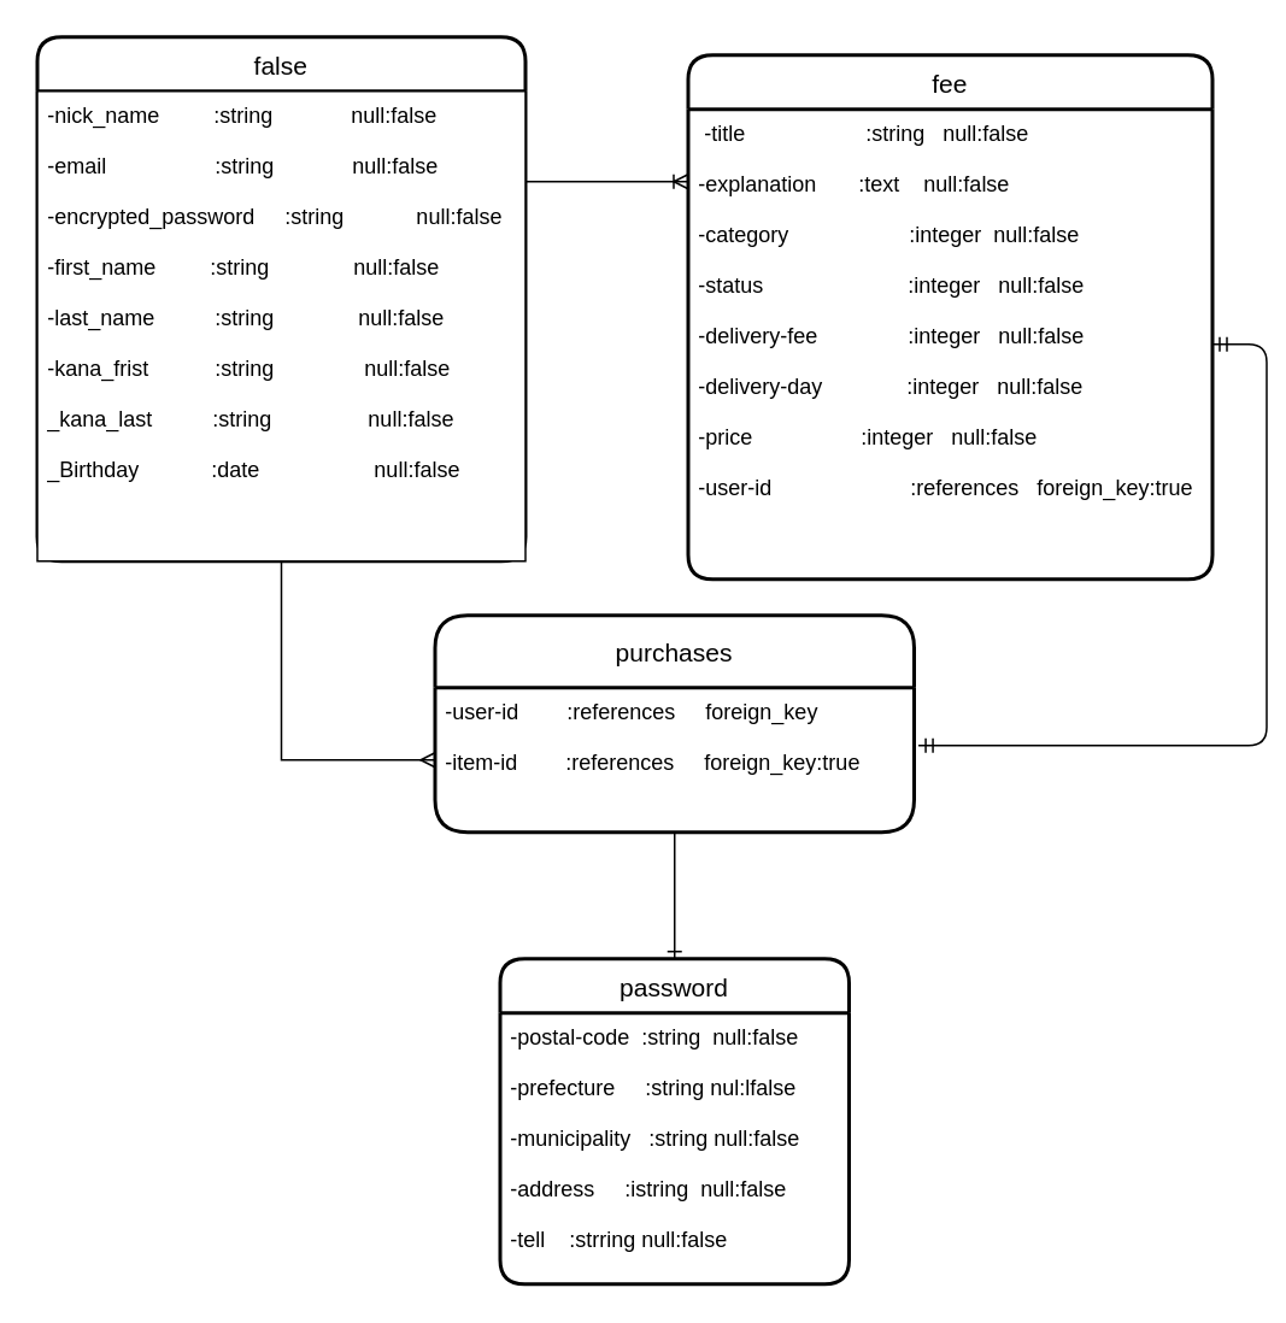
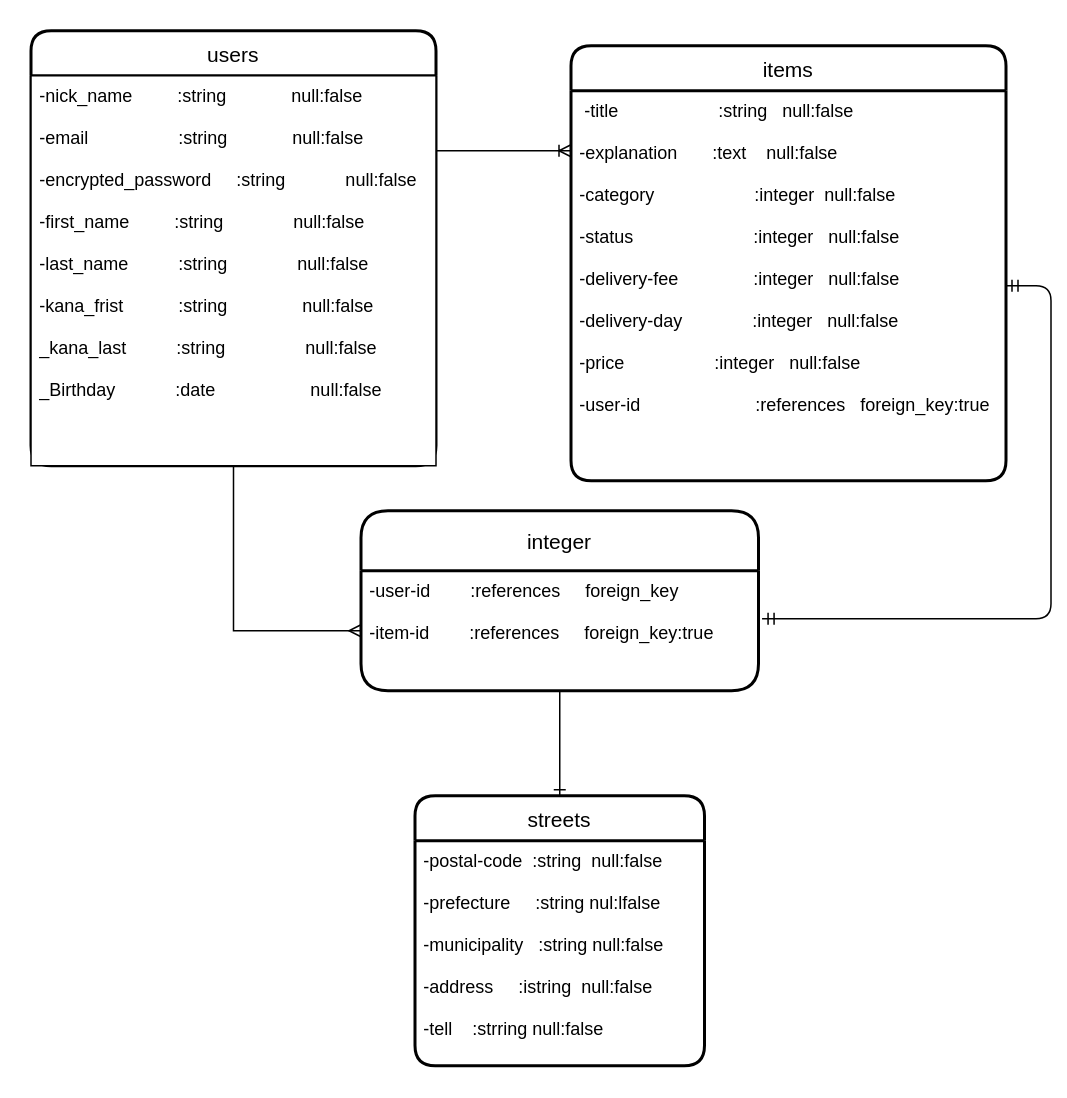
  <mxCell id="0" />
  <mxCell id="1" parent="0" />
  <mxCell id="2" style="edgeStyle=orthogonalEdgeStyle;rounded=0;orthogonalLoop=1;jettySize=auto;html=1;exitX=0.5;exitY=1;exitDx=0;exitDy=0;entryX=0;entryY=0.5;entryDx=0;entryDy=0;endArrow=ERmany;endFill=0;" parent="1" source="6" target="11" edge="1"><mxGeometry relative="1" as="geometry" /></mxCell>
  <mxCell id="3" value="" style="edgeStyle=entityRelationEdgeStyle;fontSize=12;html=1;endArrow=ERoneToMany;" parent="1" edge="1"><mxGeometry width="100" height="100" relative="1" as="geometry"><mxPoint x="190" y="100" as="sourcePoint" /><mxPoint x="380" y="100" as="targetPoint" /></mxGeometry></mxCell>
  <mxCell id="4" value="" style="edgeStyle=entityRelationEdgeStyle;fontSize=12;html=1;endArrow=ERmandOne;startArrow=ERmandOne;exitX=1.009;exitY=0.4;exitDx=0;exitDy=0;exitPerimeter=0;" parent="1" source="11" target="9" edge="1"><mxGeometry width="100" height="100" relative="1" as="geometry"><mxPoint x="300" y="400" as="sourcePoint" /><mxPoint x="400" y="300" as="targetPoint" /></mxGeometry></mxCell>
  <mxCell id="5" style="edgeStyle=orthogonalEdgeStyle;rounded=0;orthogonalLoop=1;jettySize=auto;html=1;exitX=0.5;exitY=1;exitDx=0;exitDy=0;entryX=0.5;entryY=0;entryDx=0;entryDy=0;endArrow=ERone;endFill=0;" parent="1" source="11" target="12" edge="1"><mxGeometry relative="1" as="geometry" /></mxCell>
- <mxCell id="6" value="false" style="swimlane;childLayout=stackLayout;horizontal=1;startSize=30;horizontalStack=0;rounded=1;fontSize=14;fontStyle=0;strokeWidth=2;resizeParent=0;resizeLast=1;shadow=0;dashed=0;align=center;" parent="1" vertex="1"><mxGeometry x="20" y="20" width="270" height="290" as="geometry" /></mxCell>
+ <mxCell id="6" value="users" style="swimlane;childLayout=stackLayout;horizontal=1;startSize=30;horizontalStack=0;rounded=1;fontSize=14;fontStyle=0;strokeWidth=2;resizeParent=0;resizeLast=1;shadow=0;dashed=0;align=center;" parent="1" vertex="1"><mxGeometry x="20" y="20" width="270" height="290" as="geometry" /></mxCell>
  <mxCell id="7" value="-nick_name         :string             null:false  &#10;&#10;-email                  :string             null:false&#10;&#10;-encrypted_password     :string            null:false&#10;&#10;-first_name         :string              null:false&#10;&#10;-last_name          :string              null:false&#10;&#10;-kana_frist           :string               null:false&#10;&#10;_kana_last          :string                null:false&#10; &#10;_Birthday            :date                   null:false&#10;&#10;&#10;&#10;&#10;&#10;&#10;" style="align=left;spacingLeft=4;fontSize=12;verticalAlign=top;resizable=0;rotatable=0;part=1;" parent="6" vertex="1"><mxGeometry y="30" width="270" height="260" as="geometry" /></mxCell>
- <mxCell id="8" value="fee" style="swimlane;childLayout=stackLayout;horizontal=1;startSize=30;horizontalStack=0;rounded=1;fontSize=14;fontStyle=0;strokeWidth=2;resizeParent=0;resizeLast=1;shadow=0;dashed=0;align=center;" parent="1" vertex="1"><mxGeometry x="380" y="30" width="290" height="290" as="geometry" /></mxCell>
+ <mxCell id="8" value="items" style="swimlane;childLayout=stackLayout;horizontal=1;startSize=30;horizontalStack=0;rounded=1;fontSize=14;fontStyle=0;strokeWidth=2;resizeParent=0;resizeLast=1;shadow=0;dashed=0;align=center;" parent="1" vertex="1"><mxGeometry x="380" y="30" width="290" height="290" as="geometry" /></mxCell>
  <mxCell id="9" value=" -title                    :string   null:false&#10;&#10;-explanation       :text    null:false&#10;&#10;-category                    :integer  null:false&#10;&#10;-status                        :integer   null:false&#10;&#10;-delivery-fee               :integer   null:false&#10;&#10;-delivery-day              :integer   null:false&#10;&#10;-price                  :integer   null:false&#10;&#10;-user-id                       :references   foreign_key:true&#10;" style="align=left;strokeColor=none;fillColor=none;spacingLeft=4;fontSize=12;verticalAlign=top;resizable=0;rotatable=0;part=1;" parent="8" vertex="1"><mxGeometry y="30" width="290" height="260" as="geometry" /></mxCell>
- <mxCell id="10" value="purchases" style="swimlane;childLayout=stackLayout;horizontal=1;startSize=40;horizontalStack=0;rounded=1;fontSize=14;fontStyle=0;strokeWidth=2;resizeParent=0;resizeLast=1;shadow=0;dashed=0;align=center;" parent="1" vertex="1"><mxGeometry x="240" y="340" width="265" height="120" as="geometry" /></mxCell>
+ <mxCell id="10" value="integer" style="swimlane;childLayout=stackLayout;horizontal=1;startSize=40;horizontalStack=0;rounded=1;fontSize=14;fontStyle=0;strokeWidth=2;resizeParent=0;resizeLast=1;shadow=0;dashed=0;align=center;" parent="1" vertex="1"><mxGeometry x="240" y="340" width="265" height="120" as="geometry" /></mxCell>
  <mxCell id="11" value="-user-id        :references     foreign_key&#10;&#10;-item-id        :references     foreign_key:true&#10;&#10;" style="align=left;strokeColor=none;fillColor=none;spacingLeft=4;fontSize=12;verticalAlign=top;resizable=0;rotatable=0;part=1;" parent="10" vertex="1"><mxGeometry y="40" width="265" height="80" as="geometry" /></mxCell>
- <mxCell id="12" value="password" style="swimlane;childLayout=stackLayout;horizontal=1;startSize=30;horizontalStack=0;rounded=1;fontSize=14;fontStyle=0;strokeWidth=2;resizeParent=0;resizeLast=1;shadow=0;dashed=0;align=center;" parent="1" vertex="1"><mxGeometry x="276" y="530" width="193" height="180" as="geometry" /></mxCell>
+ <mxCell id="12" value="streets" style="swimlane;childLayout=stackLayout;horizontal=1;startSize=30;horizontalStack=0;rounded=1;fontSize=14;fontStyle=0;strokeWidth=2;resizeParent=0;resizeLast=1;shadow=0;dashed=0;align=center;" parent="1" vertex="1"><mxGeometry x="276" y="530" width="193" height="180" as="geometry" /></mxCell>
  <mxCell id="13" value="-postal-code  :string  null:false&#10;&#10;-prefecture     :string nul:lfalse&#10;&#10;-municipality   :string null:false&#10;&#10;-address     :istring  null:false&#10;&#10;-tell    :strring null:false" style="align=left;strokeColor=none;fillColor=none;spacingLeft=4;fontSize=12;verticalAlign=top;resizable=0;rotatable=0;part=1;" parent="12" vertex="1"><mxGeometry y="30" width="193" height="150" as="geometry" /></mxCell>
